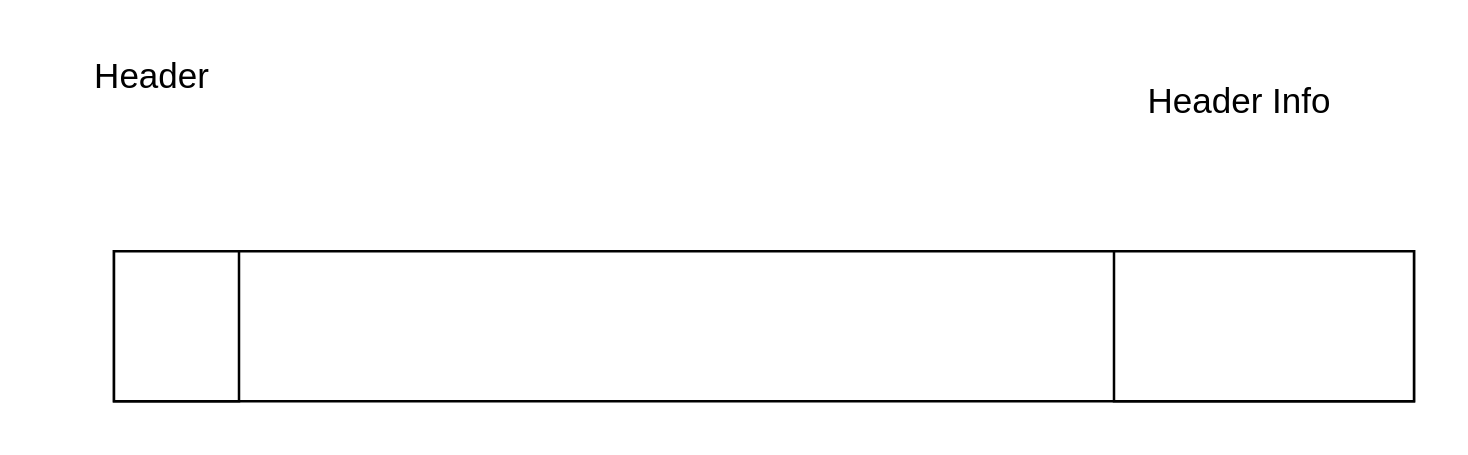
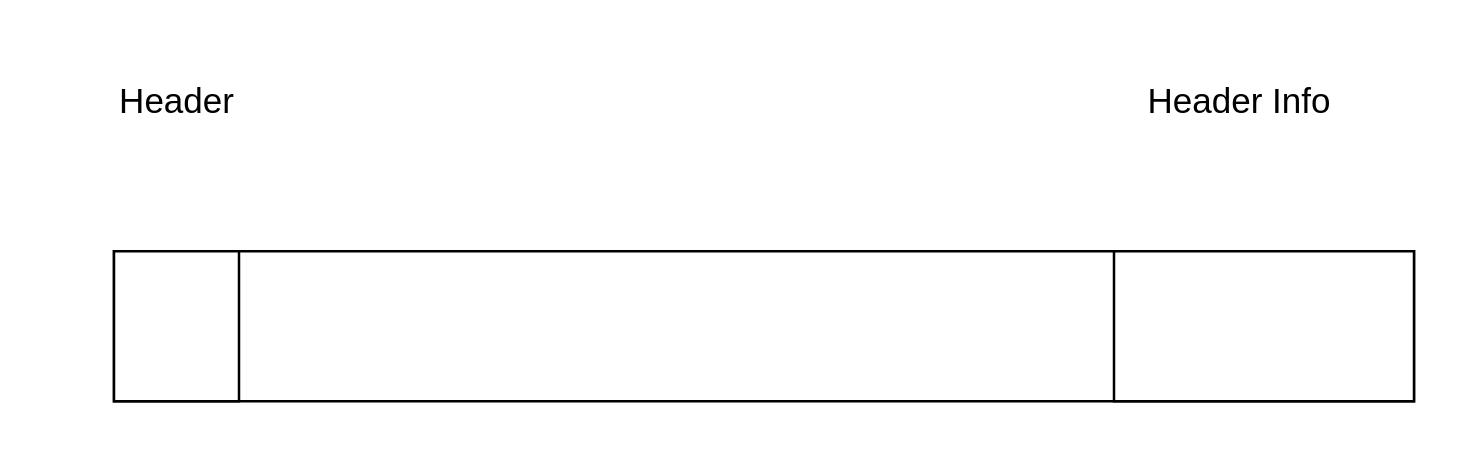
  <mxCell id="0" />
  <mxCell id="1" parent="0" />
  <mxCell id="2" value="" style="rounded=0;whiteSpace=wrap;html=1;" vertex="1" parent="1"><mxGeometry x="45" y="100" width="520" height="60" as="geometry" /></mxCell>
  <mxCell id="3" value="" style="rounded=0;whiteSpace=wrap;html=1;" vertex="1" parent="1"><mxGeometry x="45" y="100" width="50" height="60" as="geometry" /></mxCell>
  <mxCell id="4" value="" style="rounded=0;whiteSpace=wrap;html=1;" vertex="1" parent="1"><mxGeometry x="445" y="100" width="120" height="60" as="geometry" /></mxCell>
- <mxCell id="5" value="Header" style="text;strokeColor=none;fillColor=none;html=1;fontSize=14;fontStyle=0;verticalAlign=middle;align=center;" vertex="1" parent="1"><mxGeometry x="10" y="10" width="100" height="40" as="geometry" /></mxCell>
+ <mxCell id="5" value="Header" style="text;strokeColor=none;fillColor=none;html=1;fontSize=14;fontStyle=0;verticalAlign=middle;align=center;" vertex="1" parent="1"><mxGeometry x="20" y="20" width="100" height="40" as="geometry" /></mxCell>
  <mxCell id="6" value="Header Info" style="text;strokeColor=none;fillColor=none;html=1;fontSize=14;fontStyle=0;verticalAlign=middle;align=center;" vertex="1" parent="1"><mxGeometry x="445" y="20" width="100" height="40" as="geometry" /></mxCell>
